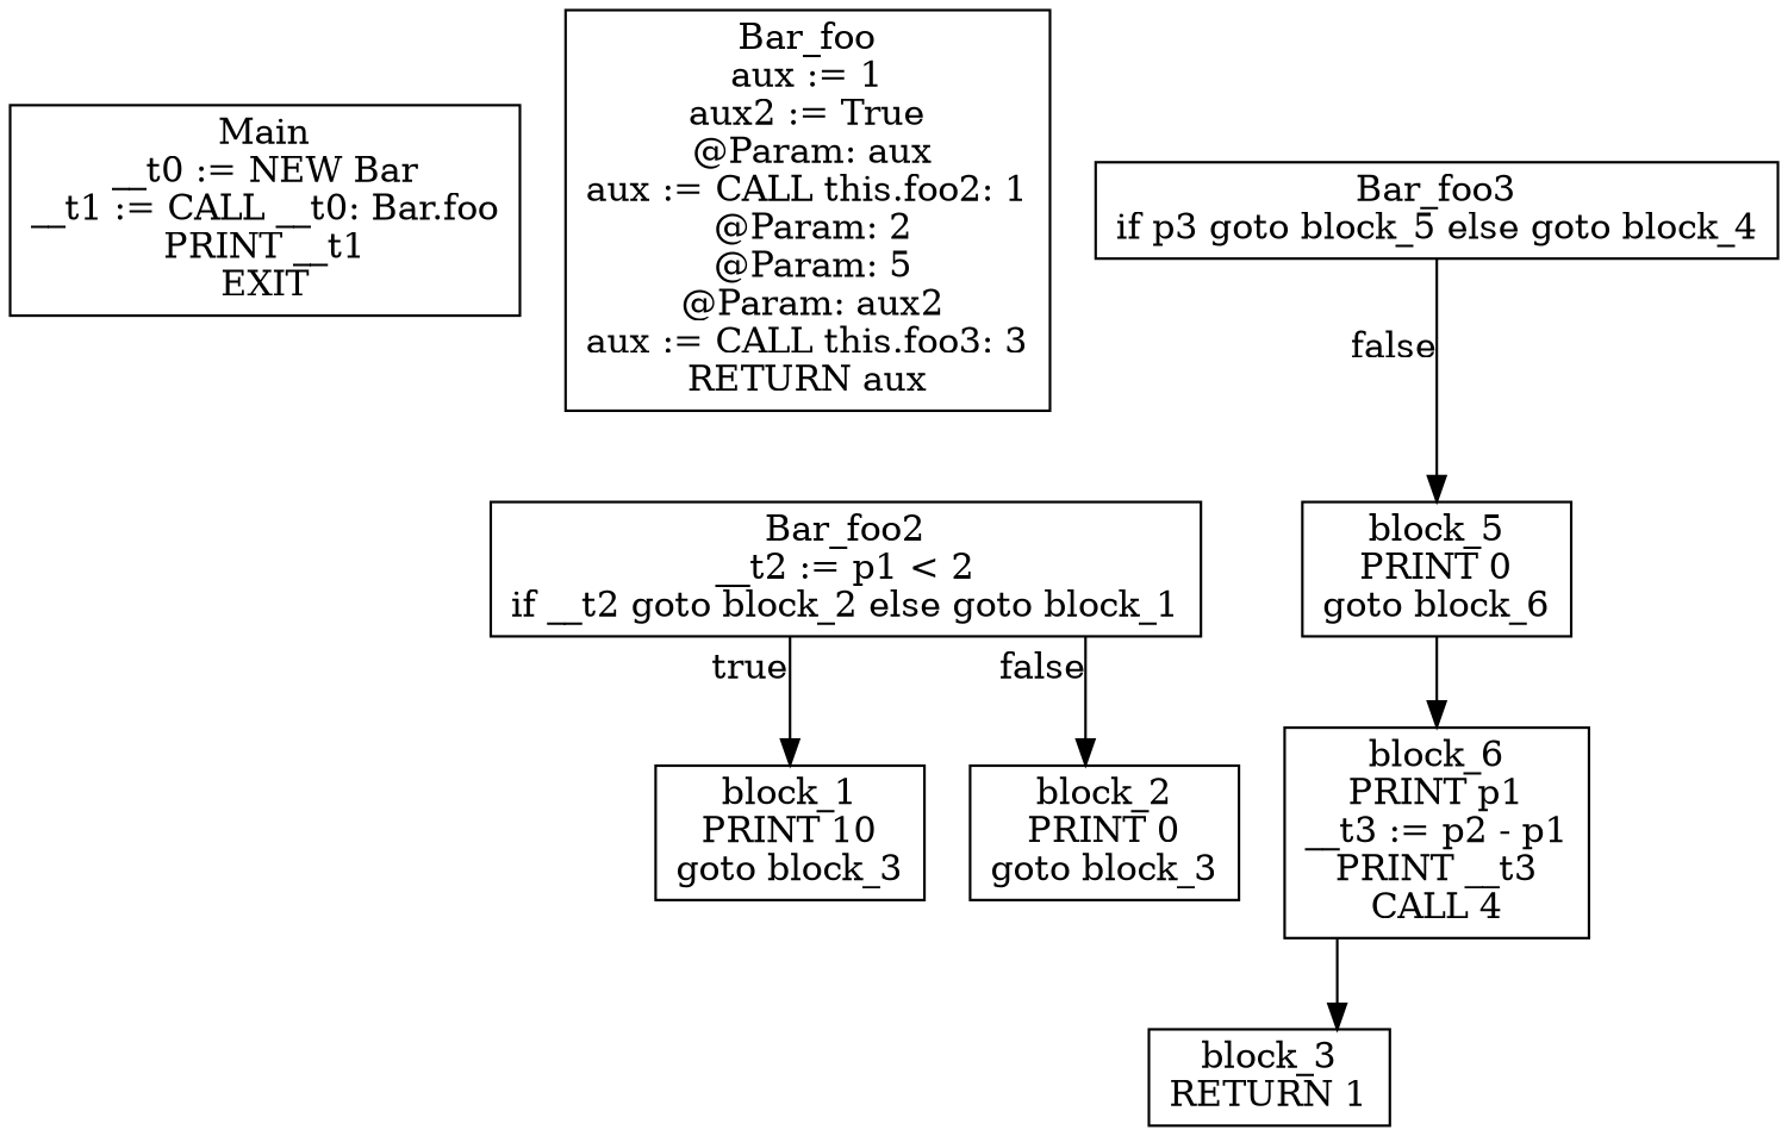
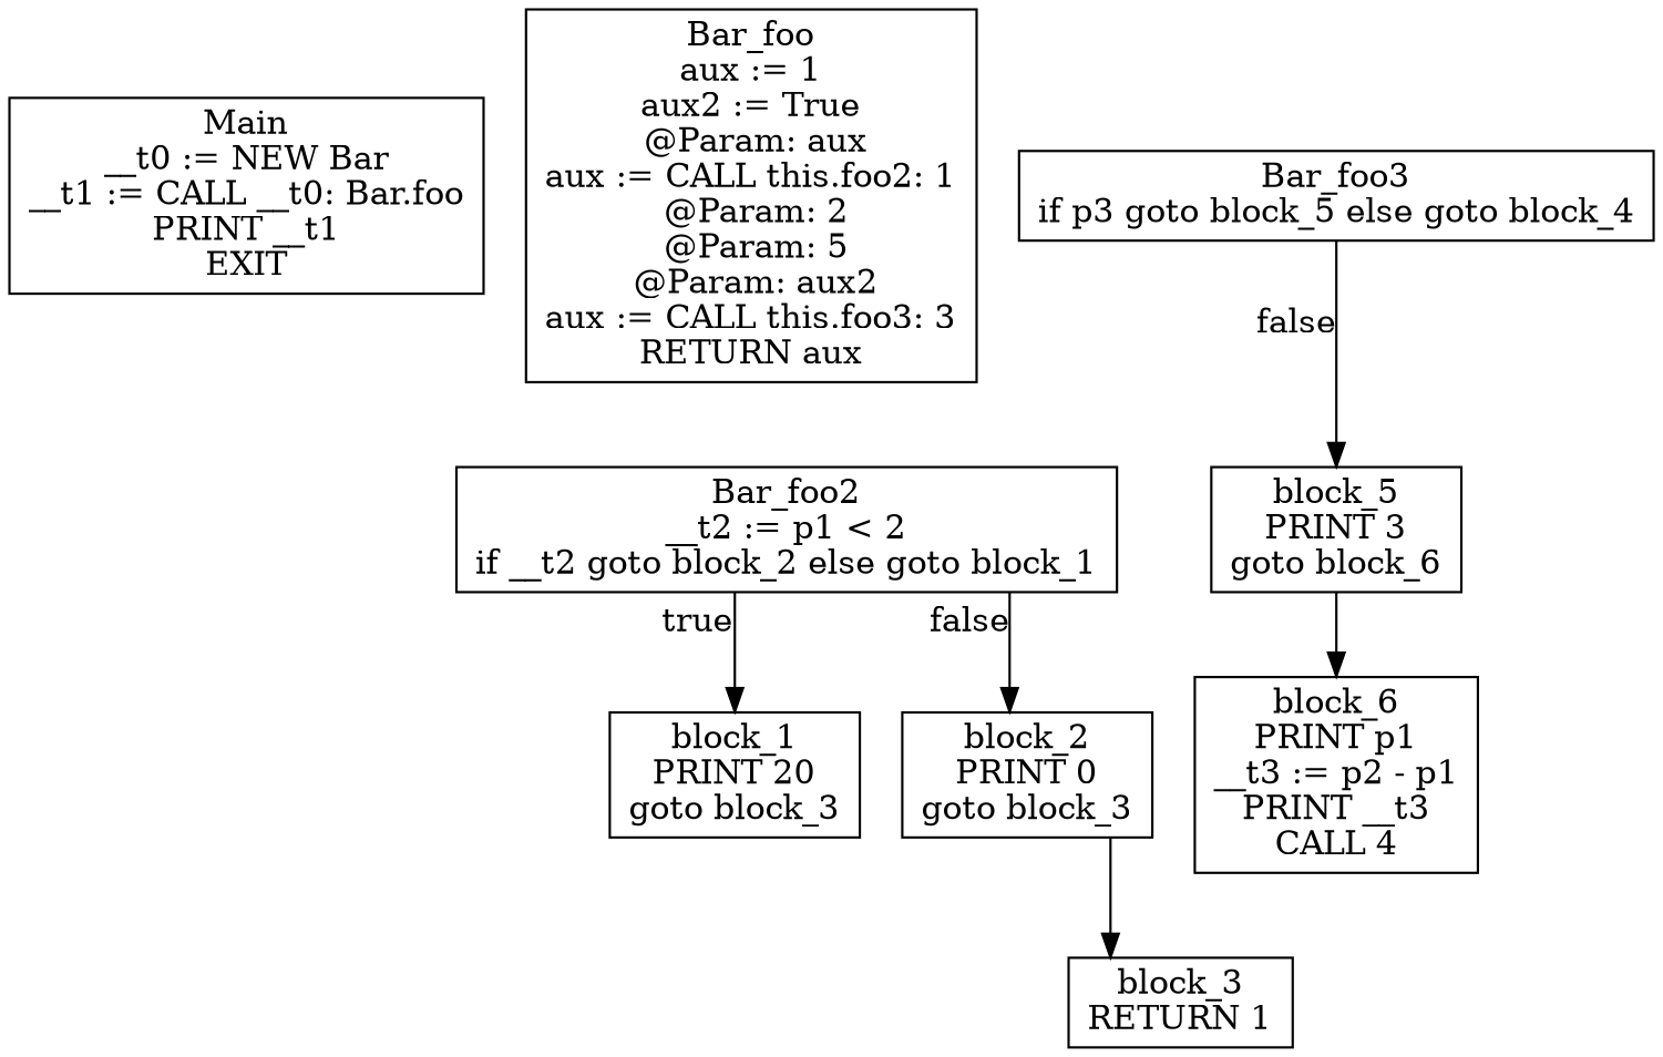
  digraph {
    splines=ortho
    node [shape=box]
    n1 [label="Main\n__t0 := NEW Bar\n__t1 := CALL __t0: Bar.foo\nPRINT __t1\nEXIT\n"]
    n2 [label="Bar_foo\naux := 1\naux2 := True\n @Param: aux\naux := CALL this.foo2: 1\n @Param: 2\n @Param: 5\n @Param: aux2\naux := CALL this.foo3: 3\nRETURN aux\n"]
    n3 [label="Bar_foo2\n__t2 := p1 < 2\nif __t2 goto block_2 else goto block_1\n"]
-   n4 [label="block_1\nPRINT 10\ngoto block_3\n"]
+   n4 [label="block_1\nPRINT 20\ngoto block_3\n"]
    n5 [label="block_2\nPRINT 0\ngoto block_3\n"]
    n6 [label="block_3\nRETURN 1\n"]
    n7 [label="Bar_foo3\nif p3 goto block_5 else goto block_4\n"]
-   n8 [label="block_5\nPRINT 0\ngoto block_6\n"]
+   n8 [label="block_5\nPRINT 3\ngoto block_6\n"]
    n9 [label="block_6\nPRINT p1\n__t3 := p2 - p1\nPRINT __t3\nCALL 4\n"]
    n3 -> n4 [xlabel=true]
    n3 -> n5 [xlabel=false]
-   n9 -> n6
+   n5 -> n6
    n7 -> n8 [xlabel=false]
    n8 -> n9
  }
